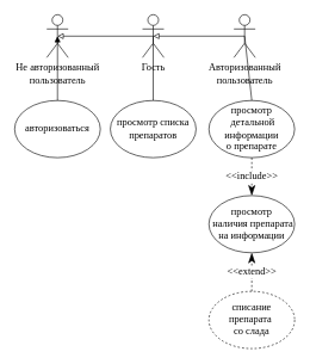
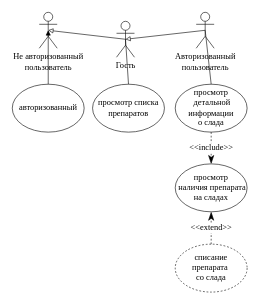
  <mxCell id="0" />
  <mxCell id="1" parent="0" />
- <mxCell id="2" value="&lt;font style=&quot;font-size: 14px;&quot;&gt;авторизоваться&lt;/font&gt;" style="ellipse;whiteSpace=wrap;html=1;fontFamily=Times New Roman;fontSize=14;" vertex="1" parent="1"><mxGeometry x="20" y="140" width="120" height="80" as="geometry" /></mxCell>
+ <mxCell id="2" value="&lt;font style=&quot;font-size: 14px;&quot;&gt;авторизованный&lt;/font&gt;" style="ellipse;whiteSpace=wrap;html=1;fontFamily=Times New Roman;fontSize=14;" vertex="1" parent="1"><mxGeometry x="20" y="140" width="120" height="80" as="geometry" /></mxCell>
  <mxCell id="3" value="" style="endArrow=block;html=1;rounded=0;entryX=0.5;entryY=0.5;entryDx=0;entryDy=0;entryPerimeter=0;exitX=0.5;exitY=0;exitDx=0;exitDy=0;fontFamily=Times New Roman;fontSize=14;" edge="1" parent="1" source="2" target="13"><mxGeometry width="50" height="50" relative="1" as="geometry"><mxPoint x="80" y="150" as="sourcePoint" /><mxPoint x="160" y="-113" as="targetPoint" /></mxGeometry></mxCell>
  <mxCell id="4" value="просмотр списка препаратов" style="ellipse;whiteSpace=wrap;html=1;fontFamily=Times New Roman;fontSize=14;" vertex="1" parent="1"><mxGeometry x="154" y="140" width="120" height="80" as="geometry" /></mxCell>
  <mxCell id="5" value="" style="endArrow=block;html=1;rounded=0;endFill=0;entryX=0.5;entryY=0.5;entryDx=0;entryDy=0;entryPerimeter=0;exitX=0.5;exitY=0.5;exitDx=0;exitDy=0;exitPerimeter=0;fontFamily=Times New Roman;fontSize=14;" edge="1" parent="1" source="16" target="15"><mxGeometry width="50" height="50" relative="1" as="geometry"><mxPoint x="508" y="25" as="sourcePoint" /><mxPoint x="194" y="-125" as="targetPoint" /></mxGeometry></mxCell>
  <mxCell id="6" value="" style="endArrow=none;html=1;rounded=0;entryX=0.5;entryY=0.5;entryDx=0;entryDy=0;entryPerimeter=0;exitX=0.5;exitY=0;exitDx=0;exitDy=0;fontFamily=Times New Roman;fontSize=14;" edge="1" parent="1" source="4" target="15"><mxGeometry width="50" height="50" relative="1" as="geometry"><mxPoint x="255" y="-60" as="sourcePoint" /><mxPoint x="175" y="50" as="targetPoint" /></mxGeometry></mxCell>
- <mxCell id="7" value="просмотр&lt;div style=&quot;font-size: 14px;&quot;&gt;&amp;nbsp;детальной информации о&amp;nbsp;&lt;span style=&quot;background-color: initial; font-size: 14px;&quot;&gt;препарате&lt;/span&gt;&lt;/div&gt;" style="ellipse;whiteSpace=wrap;html=1;fontFamily=Times New Roman;fontSize=14;" vertex="1" parent="1"><mxGeometry x="292" y="140" width="120" height="80" as="geometry" /></mxCell>
+ <mxCell id="7" value="просмотр&lt;div style=&quot;font-size: 14px;&quot;&gt;&amp;nbsp;детальной информации о&amp;nbsp;&lt;span style=&quot;background-color: initial; font-size: 14px;&quot;&gt;слада&lt;/span&gt;&lt;/div&gt;" style="ellipse;whiteSpace=wrap;html=1;fontFamily=Times New Roman;fontSize=14;" vertex="1" parent="1"><mxGeometry x="292" y="140" width="120" height="80" as="geometry" /></mxCell>
  <mxCell id="8" value="" style="endArrow=none;html=1;rounded=0;exitX=0.5;exitY=0;exitDx=0;exitDy=0;entryX=0.5;entryY=0.5;entryDx=0;entryDy=0;entryPerimeter=0;fontFamily=Times New Roman;fontSize=14;" edge="1" parent="1" source="7" target="16"><mxGeometry width="50" height="50" relative="1" as="geometry"><mxPoint x="522" y="-10" as="sourcePoint" /><mxPoint x="572" y="-60" as="targetPoint" /></mxGeometry></mxCell>
- <mxCell id="9" value="просмотр&lt;div style=&quot;font-size: 14px;&quot;&gt;&amp;nbsp;наличия&lt;span style=&quot;background-color: initial; font-size: 14px;&quot;&gt;&amp;nbsp;препарата&lt;/span&gt;&lt;/div&gt;&lt;div style=&quot;font-size: 14px;&quot;&gt;на информации&lt;/div&gt;" style="ellipse;whiteSpace=wrap;html=1;fontFamily=Times New Roman;fontSize=14;" vertex="1" parent="1"><mxGeometry x="292" y="273" width="120" height="80" as="geometry" /></mxCell>
+ <mxCell id="9" value="просмотр&lt;div style=&quot;font-size: 14px;&quot;&gt;&amp;nbsp;наличия&lt;span style=&quot;background-color: initial; font-size: 14px;&quot;&gt;&amp;nbsp;препарата&lt;/span&gt;&lt;/div&gt;&lt;div style=&quot;font-size: 14px;&quot;&gt;на сладах&lt;/div&gt;" style="ellipse;whiteSpace=wrap;html=1;fontFamily=Times New Roman;fontSize=14;" vertex="1" parent="1"><mxGeometry x="292" y="273" width="120" height="80" as="geometry" /></mxCell>
  <mxCell id="10" value="&amp;lt;&amp;lt;include&amp;gt;&amp;gt;" style="endArrow=classicThin;endSize=12;dashed=1;html=1;rounded=0;exitX=0.5;exitY=1;exitDx=0;exitDy=0;entryX=0.5;entryY=0;entryDx=0;entryDy=0;fontFamily=Times New Roman;fontSize=14;endFill=1;strokeColor=#000000;" edge="1" parent="1" source="7" target="9"><mxGeometry width="160" relative="1" as="geometry"><mxPoint x="182" y="298" as="sourcePoint" /><mxPoint x="342" y="298" as="targetPoint" /></mxGeometry></mxCell>
  <mxCell id="11" value="&lt;div style=&quot;font-size: 14px;&quot;&gt;списание препарата&amp;nbsp;&lt;/div&gt;&lt;div style=&quot;font-size: 14px;&quot;&gt;со&amp;nbsp;&lt;span style=&quot;background-color: initial; font-size: 14px;&quot;&gt;слада&lt;/span&gt;&lt;/div&gt;" style="ellipse;whiteSpace=wrap;html=1;fontFamily=Times New Roman;fontSize=14;dashed=1;" vertex="1" parent="1"><mxGeometry x="292" y="407" width="120" height="80" as="geometry" /></mxCell>
  <mxCell id="12" value="&amp;lt;&amp;lt;extend&amp;gt;&amp;gt;" style="endArrow=classicThin;endSize=12;dashed=1;html=1;rounded=0;exitX=0.5;exitY=0;exitDx=0;exitDy=0;entryX=0.5;entryY=1;entryDx=0;entryDy=0;fontFamily=Times New Roman;fontSize=14;endFill=1;" edge="1" parent="1" source="11" target="9"><mxGeometry width="160" relative="1" as="geometry"><mxPoint x="482" y="320.5" as="sourcePoint" /><mxPoint x="352" y="350" as="targetPoint" /></mxGeometry></mxCell>
  <mxCell id="13" value="&lt;font style=&quot;font-size: 14px;&quot;&gt;Н&lt;span style=&quot;background-color: initial; font-size: 14px;&quot;&gt;е авторизованный&lt;/span&gt;&lt;/font&gt;&lt;div style=&quot;font-size: 14px;&quot;&gt;&lt;font style=&quot;font-size: 14px;&quot;&gt;пользователь&lt;/font&gt;&lt;/div&gt;" style="shape=umlActor;verticalLabelPosition=bottom;verticalAlign=top;html=1;outlineConnect=0;fontFamily=Times New Roman;fontSize=14;" vertex="1" parent="1"><mxGeometry x="65" y="20" width="30" height="60" as="geometry" /></mxCell>
  <mxCell id="14" value="" style="endArrow=block;html=1;rounded=0;endFill=0;entryX=0.5;entryY=0.5;entryDx=0;entryDy=0;entryPerimeter=0;exitX=0.5;exitY=0.5;exitDx=0;exitDy=0;exitPerimeter=0;fontFamily=Times New Roman;fontSize=14;" edge="1" parent="1" source="15" target="13"><mxGeometry width="50" height="50" relative="1" as="geometry"><mxPoint x="175" y="50" as="sourcePoint" /><mxPoint x="80" y="49.83" as="targetPoint" /></mxGeometry></mxCell>
- <mxCell id="15" value="Гость" style="shape=umlActor;verticalLabelPosition=bottom;verticalAlign=top;html=1;outlineConnect=0;fontFamily=Times New Roman;fontSize=14;" vertex="1" parent="1"><mxGeometry x="199" y="20" width="30" height="60" as="geometry" /></mxCell>
+ <mxCell id="15" value="Гость" style="shape=umlActor;verticalLabelPosition=bottom;verticalAlign=top;html=1;outlineConnect=0;fontFamily=Times New Roman;fontSize=14;" vertex="1" parent="1"><mxGeometry x="194" y="35" width="30" height="60" as="geometry" /></mxCell>
  <mxCell id="16" value="Авторизованный&lt;br style=&quot;font-size: 14px;&quot;&gt;пользователь" style="shape=umlActor;verticalLabelPosition=bottom;verticalAlign=top;html=1;outlineConnect=0;fontFamily=Times New Roman;fontSize=14;" vertex="1" parent="1"><mxGeometry x="327" y="20" width="30" height="60" as="geometry" /></mxCell>
